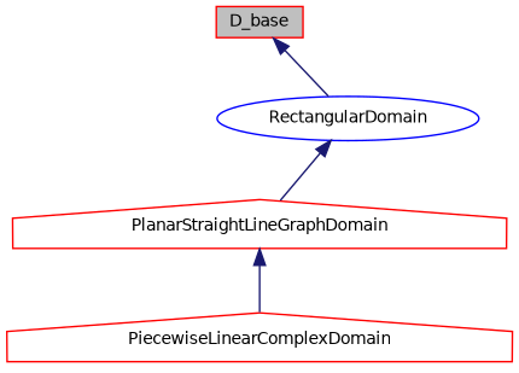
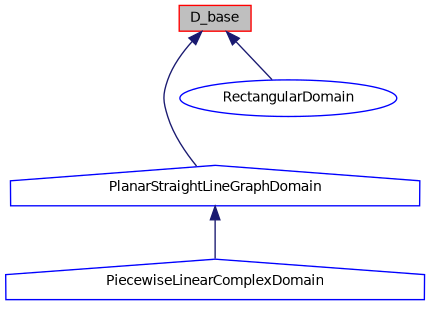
  digraph {
    node [color=red fillcolor=white fontname=Helvetica fontsize=10 shape=house style=filled]
    edge [color=midnightblue dir=back fontname=Helvetica fontsize=10 labelfontname=Helvetica labelfontsize=10 style=solid]
    n1 [fillcolor=grey75 fontcolor=black height=0.2 label=D_base shape=box width=0.4]
-   n2 [height=0.2 label=PlanarStraightLineGraphDomain width=0.4]
+   n2 [color=blue height=0.2 label=PlanarStraightLineGraphDomain width=0.4]
    n3 [color=blue height=0.2 label=RectangularDomain shape=ellipse width=0.4]
-   n4 [height=0.2 label=PiecewiseLinearComplexDomain width=0.4]
-   n3 -> n2
+   n4 [color=blue height=0.2 label=PiecewiseLinearComplexDomain width=0.4]
+   n1 -> n2
    n1 -> n3
    n2 -> n4
  }
